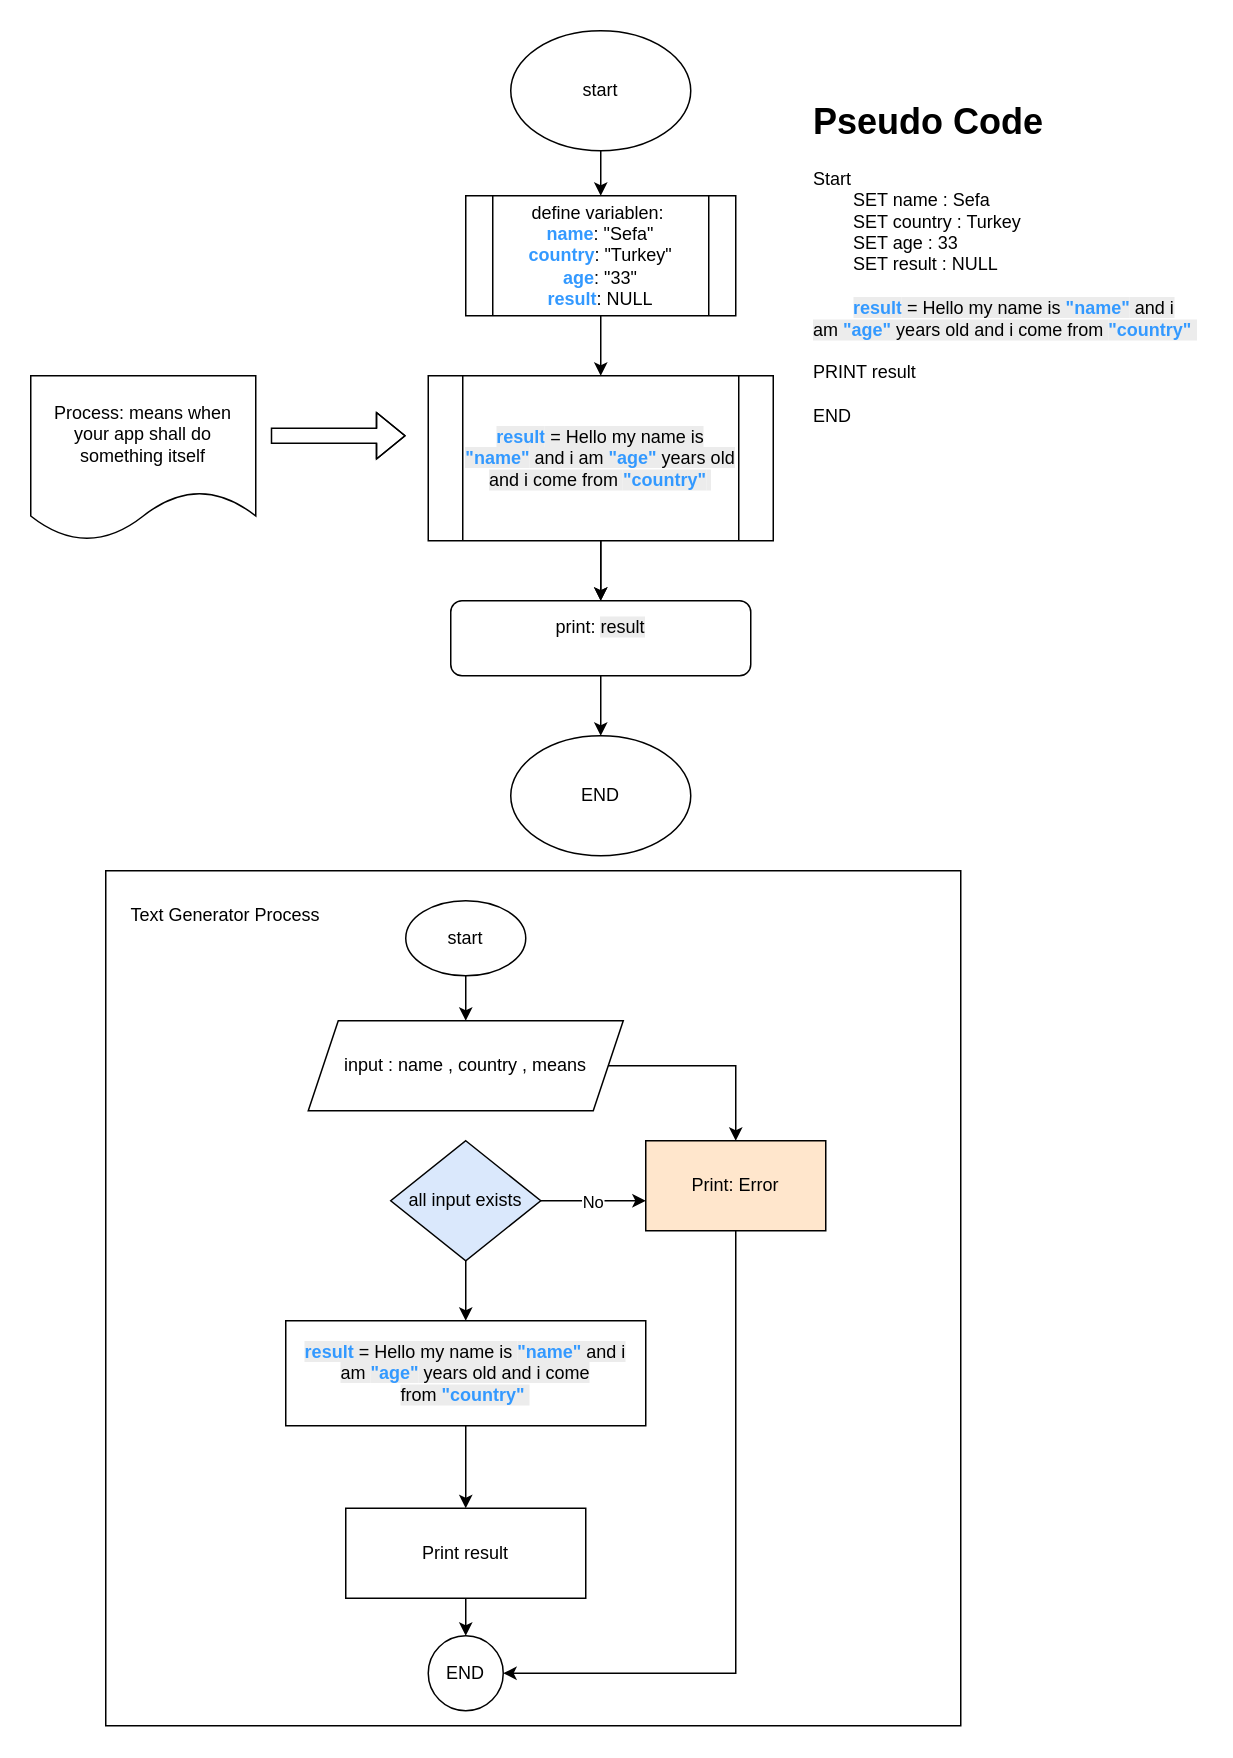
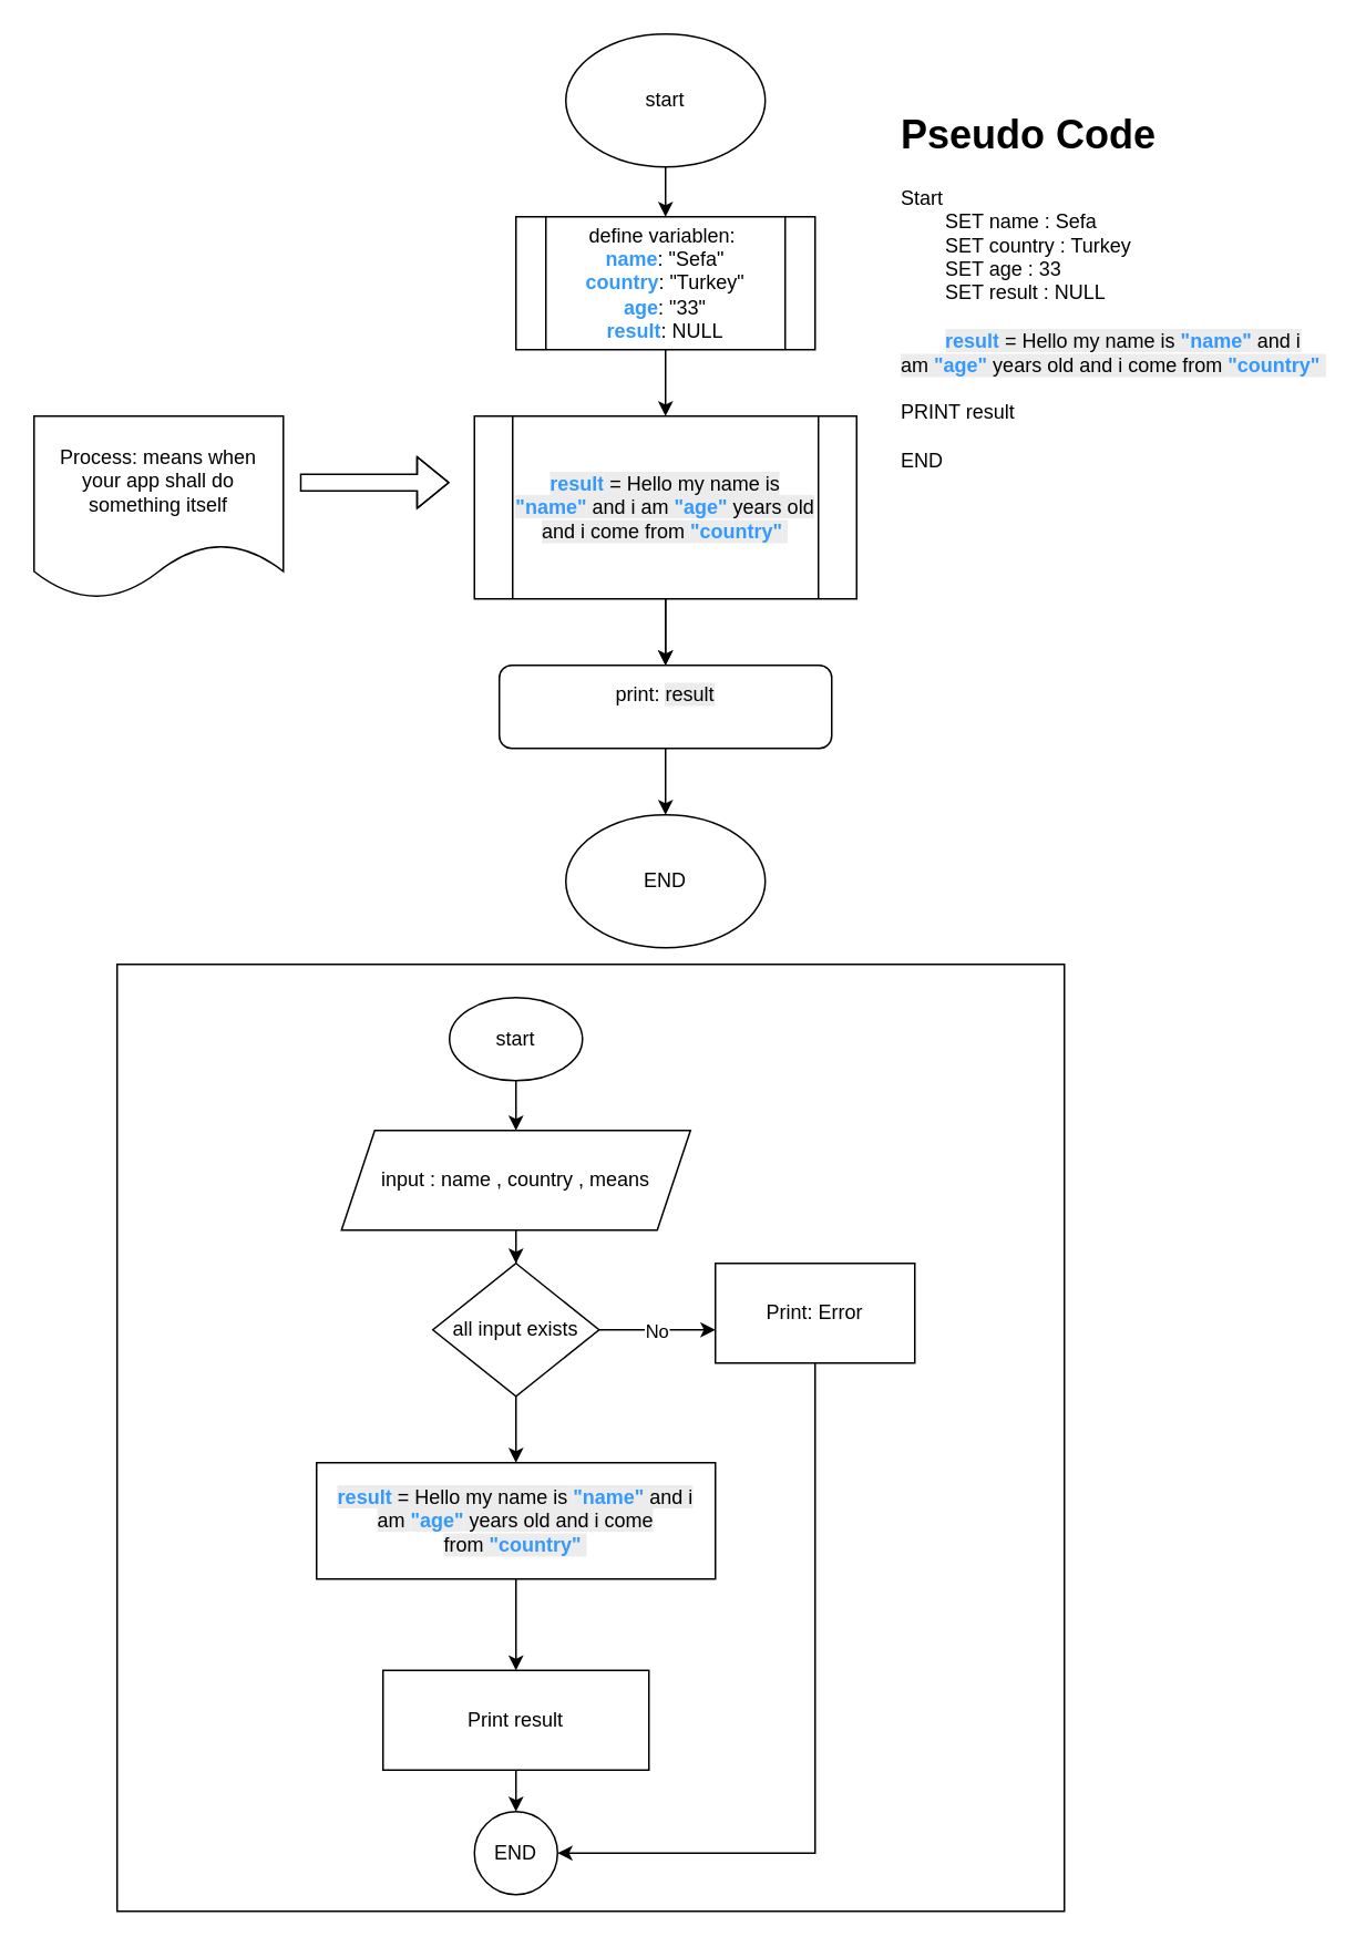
  <mxCell id="0" />
  <mxCell id="1" parent="0" />
  <mxCell id="2" value="" style="edgeStyle=orthogonalEdgeStyle;rounded=0;orthogonalLoop=1;jettySize=auto;html=1;" edge="1" parent="1" source="3" target="5"><mxGeometry relative="1" as="geometry" /></mxCell>
  <mxCell id="3" value="start" style="ellipse;whiteSpace=wrap;html=1;" vertex="1" parent="1"><mxGeometry x="340" y="20" width="120" height="80" as="geometry" /></mxCell>
  <mxCell id="4" value="" style="edgeStyle=orthogonalEdgeStyle;rounded=0;orthogonalLoop=1;jettySize=auto;html=1;" edge="1" parent="1" source="13"><mxGeometry relative="1" as="geometry"><mxPoint x="400" y="400" as="targetPoint" /></mxGeometry></mxCell>
  <mxCell id="5" value="define variablen:&amp;nbsp;&lt;div&gt;&lt;font style=&quot;color: rgb(51, 153, 255);&quot;&gt;&lt;b&gt;name&lt;/b&gt;&lt;/font&gt;: &quot;Sefa&quot;&lt;/div&gt;&lt;div&gt;&lt;font style=&quot;color: rgb(51, 153, 255);&quot;&gt;&lt;b&gt;country&lt;/b&gt;&lt;/font&gt;: &quot;Turkey&quot;&lt;/div&gt;&lt;div&gt;&lt;font style=&quot;color: rgb(51, 153, 255);&quot;&gt;&lt;b&gt;age&lt;/b&gt;&lt;/font&gt;: &quot;33&quot;&lt;/div&gt;&lt;div&gt;&lt;font style=&quot;color: rgb(51, 153, 255);&quot;&gt;&lt;b&gt;result&lt;/b&gt;&lt;/font&gt;: NULL&lt;/div&gt;" style="shape=process;whiteSpace=wrap;html=1;backgroundOutline=1;" vertex="1" parent="1"><mxGeometry x="310" y="130" width="180" height="80" as="geometry" /></mxCell>
  <mxCell id="6" value="Process: means when&lt;div&gt;your app shall do&lt;/div&gt;&lt;div&gt;something itself&lt;/div&gt;" style="shape=document;whiteSpace=wrap;html=1;boundedLbl=1;" vertex="1" parent="1"><mxGeometry x="20" y="250" width="150" height="110" as="geometry" /></mxCell>
  <mxCell id="7" value="" style="shape=flexArrow;endArrow=classic;html=1;rounded=0;" edge="1" parent="1"><mxGeometry width="50" height="50" relative="1" as="geometry"><mxPoint x="180" y="290" as="sourcePoint" /><mxPoint x="270" y="290" as="targetPoint" /><Array as="points"><mxPoint x="250" y="290" /></Array></mxGeometry></mxCell>
  <mxCell id="8" value="" style="edgeStyle=orthogonalEdgeStyle;rounded=0;orthogonalLoop=1;jettySize=auto;html=1;" edge="1" parent="1" source="13" target="10"><mxGeometry relative="1" as="geometry" /></mxCell>
  <mxCell id="9" value="" style="edgeStyle=orthogonalEdgeStyle;rounded=0;orthogonalLoop=1;jettySize=auto;html=1;" edge="1" parent="1" source="10" target="11"><mxGeometry relative="1" as="geometry" /></mxCell>
  <mxCell id="10" value="print:&amp;nbsp;&lt;span style=&quot;float: none; display: inline !important; color: rgb(0, 0, 0); background-color: rgb(236, 236, 236);&quot;&gt;result&lt;/span&gt;&lt;br&gt;&amp;nbsp;" style="rounded=1;whiteSpace=wrap;html=1;" vertex="1" parent="1"><mxGeometry x="300" y="400" width="200" height="50" as="geometry" /></mxCell>
  <mxCell id="11" value="END" style="ellipse;whiteSpace=wrap;html=1;" vertex="1" parent="1"><mxGeometry x="340" y="490" width="120" height="80" as="geometry" /></mxCell>
  <mxCell id="12" value="" style="edgeStyle=orthogonalEdgeStyle;rounded=0;orthogonalLoop=1;jettySize=auto;html=1;" edge="1" parent="1" source="5" target="13"><mxGeometry relative="1" as="geometry"><mxPoint x="400" y="260" as="sourcePoint" /><mxPoint x="400" y="400" as="targetPoint" /></mxGeometry></mxCell>
  <mxCell id="13" value="&lt;br&gt;&lt;span style=&quot;font-family: Helvetica; font-size: 12px; font-style: normal; font-variant-ligatures: normal; font-variant-caps: normal; letter-spacing: normal; orphans: 2; text-align: center; text-indent: 0px; text-transform: none; widows: 2; word-spacing: 0px; -webkit-text-stroke-width: 0px; white-space: normal; background-color: rgb(236, 236, 236); text-decoration-thickness: initial; text-decoration-style: initial; text-decoration-color: initial; float: none; display: inline !important;&quot;&gt;&lt;b style=&quot;&quot;&gt;&lt;font style=&quot;color: rgb(51, 153, 255);&quot;&gt;result&lt;/font&gt;&lt;/b&gt;&lt;/span&gt;&lt;span style=&quot;color: rgb(0, 0, 0); font-family: Helvetica; font-size: 12px; font-style: normal; font-variant-ligatures: normal; font-variant-caps: normal; font-weight: 400; letter-spacing: normal; orphans: 2; text-align: center; text-indent: 0px; text-transform: none; widows: 2; word-spacing: 0px; -webkit-text-stroke-width: 0px; white-space: normal; background-color: rgb(236, 236, 236); text-decoration-thickness: initial; text-decoration-style: initial; text-decoration-color: initial; display: inline !important; float: none;&quot;&gt; = Hello my name is &lt;/span&gt;&lt;span style=&quot;font-family: Helvetica; font-size: 12px; font-style: normal; font-variant-ligatures: normal; font-variant-caps: normal; letter-spacing: normal; orphans: 2; text-align: center; text-indent: 0px; text-transform: none; widows: 2; word-spacing: 0px; -webkit-text-stroke-width: 0px; white-space: normal; background-color: rgb(236, 236, 236); text-decoration-thickness: initial; text-decoration-style: initial; text-decoration-color: initial; float: none; display: inline !important;&quot;&gt;&lt;b style=&quot;&quot;&gt;&lt;font style=&quot;color: rgb(51, 153, 255);&quot;&gt;&quot;name&quot;&lt;/font&gt;&lt;/b&gt;&lt;/span&gt;&lt;span style=&quot;color: rgb(0, 0, 0); font-family: Helvetica; font-size: 12px; font-style: normal; font-variant-ligatures: normal; font-variant-caps: normal; font-weight: 400; letter-spacing: normal; orphans: 2; text-align: center; text-indent: 0px; text-transform: none; widows: 2; word-spacing: 0px; -webkit-text-stroke-width: 0px; white-space: normal; background-color: rgb(236, 236, 236); text-decoration-thickness: initial; text-decoration-style: initial; text-decoration-color: initial; display: inline !important; float: none;&quot;&gt; and i am &lt;/span&gt;&lt;span style=&quot;font-family: Helvetica; font-size: 12px; font-style: normal; font-variant-ligatures: normal; font-variant-caps: normal; letter-spacing: normal; orphans: 2; text-align: center; text-indent: 0px; text-transform: none; widows: 2; word-spacing: 0px; -webkit-text-stroke-width: 0px; white-space: normal; background-color: rgb(236, 236, 236); text-decoration-thickness: initial; text-decoration-style: initial; text-decoration-color: initial; float: none; display: inline !important;&quot;&gt;&lt;b style=&quot;&quot;&gt;&lt;font style=&quot;color: rgb(51, 153, 255);&quot;&gt;&quot;age&quot;&lt;/font&gt;&lt;/b&gt;&lt;/span&gt;&lt;span style=&quot;color: rgb(0, 0, 0); font-family: Helvetica; font-size: 12px; font-style: normal; font-variant-ligatures: normal; font-variant-caps: normal; font-weight: 400; letter-spacing: normal; orphans: 2; text-align: center; text-indent: 0px; text-transform: none; widows: 2; word-spacing: 0px; -webkit-text-stroke-width: 0px; white-space: normal; background-color: rgb(236, 236, 236); text-decoration-thickness: initial; text-decoration-style: initial; text-decoration-color: initial; display: inline !important; float: none;&quot;&gt; years old and i come from &lt;/span&gt;&lt;span style=&quot;font-family: Helvetica; font-size: 12px; font-style: normal; font-variant-ligatures: normal; font-variant-caps: normal; letter-spacing: normal; orphans: 2; text-align: center; text-indent: 0px; text-transform: none; widows: 2; word-spacing: 0px; -webkit-text-stroke-width: 0px; white-space: normal; background-color: rgb(236, 236, 236); text-decoration-thickness: initial; text-decoration-style: initial; text-decoration-color: initial; float: none; display: inline !important;&quot;&gt;&lt;b style=&quot;&quot;&gt;&lt;font style=&quot;color: rgb(51, 153, 255);&quot;&gt;&quot;country&quot;&lt;/font&gt;&lt;/b&gt;&lt;/span&gt;&lt;span style=&quot;color: rgb(0, 0, 0); font-family: Helvetica; font-size: 12px; font-style: normal; font-variant-ligatures: normal; font-variant-caps: normal; font-weight: 400; letter-spacing: normal; orphans: 2; text-align: center; text-indent: 0px; text-transform: none; widows: 2; word-spacing: 0px; -webkit-text-stroke-width: 0px; white-space: normal; background-color: rgb(236, 236, 236); text-decoration-thickness: initial; text-decoration-style: initial; text-decoration-color: initial; display: inline !important; float: none;&quot;&gt;&amp;nbsp;&lt;/span&gt;&lt;div&gt;&lt;br&gt;&lt;/div&gt;" style="shape=process;whiteSpace=wrap;html=1;backgroundOutline=1;" vertex="1" parent="1"><mxGeometry x="285" y="250" width="230" height="110" as="geometry" /></mxCell>
  <mxCell id="14" value="" style="whiteSpace=wrap;html=1;aspect=fixed;" vertex="1" parent="1"><mxGeometry x="70" y="580" width="570" height="570" as="geometry" /></mxCell>
- <mxCell id="15" value="Text Generator Process" style="text;html=1;align=center;verticalAlign=middle;whiteSpace=wrap;rounded=0;" vertex="1" parent="1"><mxGeometry x="70" y="595" width="160" height="30" as="geometry" /></mxCell>
  <mxCell id="16" value="" style="edgeStyle=orthogonalEdgeStyle;rounded=0;orthogonalLoop=1;jettySize=auto;html=1;" edge="1" parent="1" source="17" target="19"><mxGeometry relative="1" as="geometry" /></mxCell>
  <mxCell id="17" value="start" style="ellipse;whiteSpace=wrap;html=1;" vertex="1" parent="1"><mxGeometry x="270" y="600" width="80" height="50" as="geometry" /></mxCell>
- <mxCell id="18" value="" style="edgeStyle=orthogonalEdgeStyle;rounded=0;orthogonalLoop=1;jettySize=auto;html=1;" edge="1" parent="1" source="19" target="25"><mxGeometry relative="1" as="geometry" /></mxCell>
+ <mxCell id="18" value="" style="edgeStyle=orthogonalEdgeStyle;rounded=0;orthogonalLoop=1;jettySize=auto;html=1;" edge="1" parent="1" source="19" target="23"><mxGeometry relative="1" as="geometry" /></mxCell>
  <mxCell id="19" value="input : name , country , means" style="shape=parallelogram;perimeter=parallelogramPerimeter;whiteSpace=wrap;html=1;fixedSize=1;" vertex="1" parent="1"><mxGeometry x="205" y="680" width="210" height="60" as="geometry" /></mxCell>
  <mxCell id="20" value="" style="edgeStyle=orthogonalEdgeStyle;rounded=0;orthogonalLoop=1;jettySize=auto;html=1;" edge="1" parent="1" source="23" target="25"><mxGeometry relative="1" as="geometry"><Array as="points"><mxPoint x="410" y="800" /><mxPoint x="410" y="800" /></Array></mxGeometry></mxCell>
  <mxCell id="21" value="No" style="edgeLabel;html=1;align=center;verticalAlign=middle;resizable=0;points=[];" vertex="1" connectable="0" parent="20"><mxGeometry x="-0.025" relative="1" as="geometry"><mxPoint as="offset" /></mxGeometry></mxCell>
  <mxCell id="22" value="" style="edgeStyle=orthogonalEdgeStyle;rounded=0;orthogonalLoop=1;jettySize=auto;html=1;" edge="1" parent="1" source="23" target="27"><mxGeometry relative="1" as="geometry" /></mxCell>
- <mxCell id="23" value="all input exists" style="rhombus;whiteSpace=wrap;html=1;fillColor=#dae8fc;" vertex="1" parent="1"><mxGeometry x="260" y="760" width="100" height="80" as="geometry" /></mxCell>
+ <mxCell id="23" value="all input exists" style="rhombus;whiteSpace=wrap;html=1;" vertex="1" parent="1"><mxGeometry x="260" y="760" width="100" height="80" as="geometry" /></mxCell>
  <mxCell id="24" style="edgeStyle=orthogonalEdgeStyle;rounded=0;orthogonalLoop=1;jettySize=auto;html=1;entryX=1;entryY=0.5;entryDx=0;entryDy=0;" edge="1" parent="1" source="25" target="30"><mxGeometry relative="1" as="geometry"><Array as="points"><mxPoint x="490" y="1115" /></Array></mxGeometry></mxCell>
- <mxCell id="25" value="Print: Error" style="rounded=0;whiteSpace=wrap;html=1;fillColor=#ffe6cc;" vertex="1" parent="1"><mxGeometry x="430" y="760" width="120" height="60" as="geometry" /></mxCell>
+ <mxCell id="25" value="Print: Error" style="rounded=0;whiteSpace=wrap;html=1;" vertex="1" parent="1"><mxGeometry x="430" y="760" width="120" height="60" as="geometry" /></mxCell>
  <mxCell id="26" value="" style="edgeStyle=orthogonalEdgeStyle;rounded=0;orthogonalLoop=1;jettySize=auto;html=1;" edge="1" parent="1" source="27" target="29"><mxGeometry relative="1" as="geometry" /></mxCell>
  <mxCell id="27" value="&lt;br&gt;&lt;span style=&quot;float: none; display: inline !important; background-color: rgb(236, 236, 236);&quot;&gt;&lt;b&gt;&lt;font style=&quot;color: rgb(51, 153, 255);&quot;&gt;result&lt;/font&gt;&lt;/b&gt;&lt;/span&gt;&lt;span style=&quot;float: none; display: inline !important; color: rgb(0, 0, 0); background-color: rgb(236, 236, 236);&quot;&gt;&amp;nbsp;= Hello my name is&amp;nbsp;&lt;/span&gt;&lt;span style=&quot;float: none; display: inline !important; background-color: rgb(236, 236, 236);&quot;&gt;&lt;b&gt;&lt;font style=&quot;color: rgb(51, 153, 255);&quot;&gt;&quot;name&quot;&lt;/font&gt;&lt;/b&gt;&lt;/span&gt;&lt;span style=&quot;float: none; display: inline !important; color: rgb(0, 0, 0); background-color: rgb(236, 236, 236);&quot;&gt;&amp;nbsp;and i am&amp;nbsp;&lt;/span&gt;&lt;span style=&quot;float: none; display: inline !important; background-color: rgb(236, 236, 236);&quot;&gt;&lt;b&gt;&lt;font style=&quot;color: rgb(51, 153, 255);&quot;&gt;&quot;age&quot;&lt;/font&gt;&lt;/b&gt;&lt;/span&gt;&lt;span style=&quot;float: none; display: inline !important; color: rgb(0, 0, 0); background-color: rgb(236, 236, 236);&quot;&gt;&amp;nbsp;years old and i come from&amp;nbsp;&lt;/span&gt;&lt;span style=&quot;float: none; display: inline !important; background-color: rgb(236, 236, 236);&quot;&gt;&lt;b&gt;&lt;font style=&quot;color: rgb(51, 153, 255);&quot;&gt;&quot;country&quot;&lt;/font&gt;&lt;/b&gt;&lt;/span&gt;&lt;span style=&quot;float: none; display: inline !important; color: rgb(0, 0, 0); background-color: rgb(236, 236, 236);&quot;&gt;&amp;nbsp;&lt;/span&gt;&lt;div&gt;&lt;br&gt;&lt;/div&gt;" style="rounded=0;whiteSpace=wrap;html=1;" vertex="1" parent="1"><mxGeometry x="190" y="880" width="240" height="70" as="geometry" /></mxCell>
  <mxCell id="28" value="" style="edgeStyle=orthogonalEdgeStyle;rounded=0;orthogonalLoop=1;jettySize=auto;html=1;" edge="1" parent="1" source="29" target="30"><mxGeometry relative="1" as="geometry" /></mxCell>
  <mxCell id="29" value="Print result" style="rounded=0;whiteSpace=wrap;html=1;" vertex="1" parent="1"><mxGeometry x="230" y="1005" width="160" height="60" as="geometry" /></mxCell>
  <mxCell id="30" value="END" style="ellipse;whiteSpace=wrap;html=1;" vertex="1" parent="1"><mxGeometry x="285" y="1090" width="50" height="50" as="geometry" /></mxCell>
  <mxCell id="31" value="&lt;h1 style=&quot;margin-top: 0px;&quot;&gt;Pseudo Code&lt;/h1&gt;&lt;div&gt;Start&lt;/div&gt;&lt;div&gt;&lt;span style=&quot;white-space: pre;&quot;&gt;&#09;&lt;/span&gt;SET name : Sefa&lt;br&gt;&lt;/div&gt;&lt;div&gt;&lt;span style=&quot;white-space: pre;&quot;&gt;&#09;&lt;/span&gt;SET country : Turkey&lt;br&gt;&lt;/div&gt;&lt;div&gt;&lt;span style=&quot;white-space: pre;&quot;&gt;&#09;&lt;/span&gt;SET age : 33&lt;br&gt;&lt;/div&gt;&lt;div&gt;&lt;span style=&quot;white-space: pre;&quot;&gt;&#09;&lt;/span&gt;SET result : NULL&lt;br&gt;&lt;/div&gt;&lt;div&gt;&lt;br&gt;&lt;/div&gt;&lt;div&gt;&lt;span style=&quot;white-space: pre;&quot;&gt;&#09;&lt;/span&gt;&lt;span style=&quot;background-color: rgb(236, 236, 236); color: light-dark(rgb(0, 0, 0), rgb(255, 255, 255)); text-align: center; float: none; display: inline !important;&quot;&gt;&lt;b&gt;&lt;font style=&quot;color: rgb(51, 153, 255);&quot;&gt;result&lt;/font&gt;&lt;/b&gt;&lt;/span&gt;&lt;span style=&quot;background-color: rgb(236, 236, 236); color: rgb(0, 0, 0); text-align: center; float: none; display: inline !important;&quot;&gt;&amp;nbsp;= Hello my name is&amp;nbsp;&lt;/span&gt;&lt;span style=&quot;background-color: rgb(236, 236, 236); color: light-dark(rgb(0, 0, 0), rgb(255, 255, 255)); text-align: center; float: none; display: inline !important;&quot;&gt;&lt;b&gt;&lt;font style=&quot;color: rgb(51, 153, 255);&quot;&gt;&quot;name&quot;&lt;/font&gt;&lt;/b&gt;&lt;/span&gt;&lt;span style=&quot;background-color: rgb(236, 236, 236); color: rgb(0, 0, 0); text-align: center; float: none; display: inline !important;&quot;&gt;&amp;nbsp;and i am&amp;nbsp;&lt;/span&gt;&lt;span style=&quot;background-color: rgb(236, 236, 236); color: light-dark(rgb(0, 0, 0), rgb(255, 255, 255)); text-align: center; float: none; display: inline !important;&quot;&gt;&lt;b&gt;&lt;font style=&quot;color: rgb(51, 153, 255);&quot;&gt;&quot;age&quot;&lt;/font&gt;&lt;/b&gt;&lt;/span&gt;&lt;span style=&quot;background-color: rgb(236, 236, 236); color: rgb(0, 0, 0); text-align: center; float: none; display: inline !important;&quot;&gt;&amp;nbsp;years old and i come from&amp;nbsp;&lt;/span&gt;&lt;span style=&quot;background-color: rgb(236, 236, 236); color: light-dark(rgb(0, 0, 0), rgb(255, 255, 255)); text-align: center; float: none; display: inline !important;&quot;&gt;&lt;b&gt;&lt;font style=&quot;color: rgb(51, 153, 255);&quot;&gt;&quot;country&quot;&lt;/font&gt;&lt;/b&gt;&lt;/span&gt;&lt;span style=&quot;background-color: rgb(236, 236, 236); color: rgb(0, 0, 0); text-align: center; float: none; display: inline !important;&quot;&gt;&amp;nbsp;&lt;/span&gt;&lt;br&gt;&lt;/div&gt;&lt;div&gt;&lt;br style=&quot;text-align: center;&quot;&gt;&lt;/div&gt;&lt;div&gt;PRINT result&lt;/div&gt;&lt;div&gt;&lt;br&gt;&lt;/div&gt;&lt;div&gt;END&lt;/div&gt;&lt;div&gt;&lt;br&gt;&lt;/div&gt;&lt;div&gt;&lt;br&gt;&lt;/div&gt;" style="text;html=1;whiteSpace=wrap;overflow=hidden;rounded=0;" vertex="1" parent="1"><mxGeometry x="540" y="60" width="260" height="310" as="geometry" /></mxCell>
